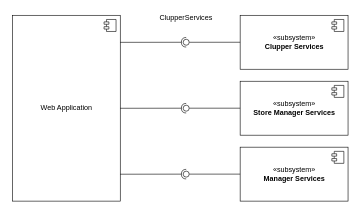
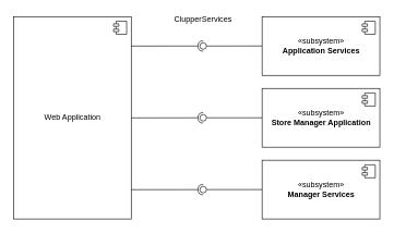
  <mxCell id="0" />
  <mxCell id="1" parent="0" />
  <mxCell id="2" value="Web Application" style="html=1;dropTarget=0;" vertex="1" parent="1"><mxGeometry x="20" y="25" width="180" height="310" as="geometry" /></mxCell>
  <mxCell id="3" value="" style="shape=module;jettyWidth=8;jettyHeight=4;" vertex="1" parent="2"><mxGeometry x="1" width="20" height="20" relative="1" as="geometry"><mxPoint x="-27" y="7" as="offset" /></mxGeometry></mxCell>
- <mxCell id="4" value="«subsystem»&lt;br&gt;&lt;b&gt;Clupper Services&lt;/b&gt;" style="html=1;dropTarget=0;" vertex="1" parent="1"><mxGeometry x="400" y="25" width="180" height="90" as="geometry" /></mxCell>
+ <mxCell id="4" value="«subsystem»&lt;br&gt;&lt;b&gt;Application Services&lt;/b&gt;" style="html=1;dropTarget=0;" vertex="1" parent="1"><mxGeometry x="400" y="25" width="180" height="90" as="geometry" /></mxCell>
  <mxCell id="5" value="" style="shape=module;jettyWidth=8;jettyHeight=4;" vertex="1" parent="4"><mxGeometry x="1" width="20" height="20" relative="1" as="geometry"><mxPoint x="-27" y="7" as="offset" /></mxGeometry></mxCell>
- <mxCell id="6" value="«subsystem»&lt;br&gt;&lt;b&gt;Store Manager Services&lt;/b&gt;" style="html=1;dropTarget=0;" vertex="1" parent="1"><mxGeometry x="400" y="135" width="180" height="90" as="geometry" /></mxCell>
+ <mxCell id="6" value="«subsystem»&lt;br&gt;&lt;b&gt;Store Manager Application&lt;/b&gt;" style="html=1;dropTarget=0;" vertex="1" parent="1"><mxGeometry x="400" y="135" width="180" height="90" as="geometry" /></mxCell>
  <mxCell id="7" value="" style="shape=module;jettyWidth=8;jettyHeight=4;" vertex="1" parent="6"><mxGeometry x="1" width="20" height="20" relative="1" as="geometry"><mxPoint x="-27" y="7" as="offset" /></mxGeometry></mxCell>
  <mxCell id="8" value="«subsystem»&lt;br&gt;&lt;b&gt;Manager Services&lt;br&gt;&lt;/b&gt;" style="html=1;dropTarget=0;" vertex="1" parent="1"><mxGeometry x="400" y="245" width="180" height="90" as="geometry" /></mxCell>
  <mxCell id="9" value="" style="shape=module;jettyWidth=8;jettyHeight=4;" vertex="1" parent="8"><mxGeometry x="1" width="20" height="20" relative="1" as="geometry"><mxPoint x="-27" y="7" as="offset" /></mxGeometry></mxCell>
  <mxCell id="10" value="" style="rounded=0;orthogonalLoop=1;jettySize=auto;html=1;endArrow=none;endFill=0;exitX=0;exitY=0.5;exitDx=0;exitDy=0;" edge="1" target="12" parent="1" source="4"><mxGeometry relative="1" as="geometry"><mxPoint x="290" y="60" as="sourcePoint" /></mxGeometry></mxCell>
  <mxCell id="11" value="" style="rounded=0;orthogonalLoop=1;jettySize=auto;html=1;endArrow=halfCircle;endFill=0;endSize=6;strokeWidth=1;exitX=0.999;exitY=0.136;exitDx=0;exitDy=0;exitPerimeter=0;" edge="1" parent="1"><mxGeometry relative="1" as="geometry"><mxPoint x="199.82" y="70.16" as="sourcePoint" /><mxPoint x="310" y="70" as="targetPoint" /></mxGeometry></mxCell>
  <mxCell id="12" value="" style="ellipse;whiteSpace=wrap;html=1;fontFamily=Helvetica;fontSize=12;fontColor=#000000;align=center;strokeColor=#000000;fillColor=#ffffff;points=[];aspect=fixed;resizable=0;" vertex="1" parent="1"><mxGeometry x="305" y="65" width="10" height="10" as="geometry" /></mxCell>
  <mxCell id="13" value="" style="rounded=0;orthogonalLoop=1;jettySize=auto;html=1;endArrow=none;endFill=0;exitX=0;exitY=0.5;exitDx=0;exitDy=0;" edge="1" parent="1" target="15"><mxGeometry relative="1" as="geometry"><mxPoint x="400" y="180" as="sourcePoint" /></mxGeometry></mxCell>
  <mxCell id="14" value="" style="rounded=0;orthogonalLoop=1;jettySize=auto;html=1;endArrow=halfCircle;endFill=0;endSize=6;strokeWidth=1;exitX=0.999;exitY=0.136;exitDx=0;exitDy=0;exitPerimeter=0;" edge="1" parent="1"><mxGeometry relative="1" as="geometry"><mxPoint x="199.82" y="180.16" as="sourcePoint" /><mxPoint x="310" y="180" as="targetPoint" /></mxGeometry></mxCell>
  <mxCell id="15" value="" style="ellipse;whiteSpace=wrap;html=1;fontFamily=Helvetica;fontSize=12;fontColor=#000000;align=center;strokeColor=#000000;fillColor=#ffffff;points=[];aspect=fixed;resizable=0;" vertex="1" parent="1"><mxGeometry x="305" y="175" width="10" height="10" as="geometry" /></mxCell>
  <mxCell id="16" value="" style="rounded=0;orthogonalLoop=1;jettySize=auto;html=1;endArrow=none;endFill=0;exitX=0;exitY=0.5;exitDx=0;exitDy=0;" edge="1" parent="1" target="18"><mxGeometry relative="1" as="geometry"><mxPoint x="400" y="290" as="sourcePoint" /></mxGeometry></mxCell>
  <mxCell id="17" value="" style="rounded=0;orthogonalLoop=1;jettySize=auto;html=1;endArrow=halfCircle;endFill=0;endSize=6;strokeWidth=1;exitX=0.999;exitY=0.136;exitDx=0;exitDy=0;exitPerimeter=0;" edge="1" parent="1"><mxGeometry relative="1" as="geometry"><mxPoint x="199.82" y="290.16" as="sourcePoint" /><mxPoint x="310" y="290" as="targetPoint" /></mxGeometry></mxCell>
  <mxCell id="18" value="" style="ellipse;whiteSpace=wrap;html=1;fontFamily=Helvetica;fontSize=12;fontColor=#000000;align=center;strokeColor=#000000;fillColor=#ffffff;points=[];aspect=fixed;resizable=0;" vertex="1" parent="1"><mxGeometry x="305" y="285" width="10" height="10" as="geometry" /></mxCell>
  <mxCell id="19" value="ClupperServices" style="text;html=1;strokeColor=none;fillColor=none;align=center;verticalAlign=middle;whiteSpace=wrap;rounded=0;" vertex="1" parent="1"><mxGeometry x="290" y="20" width="40" height="20" as="geometry" /></mxCell>
